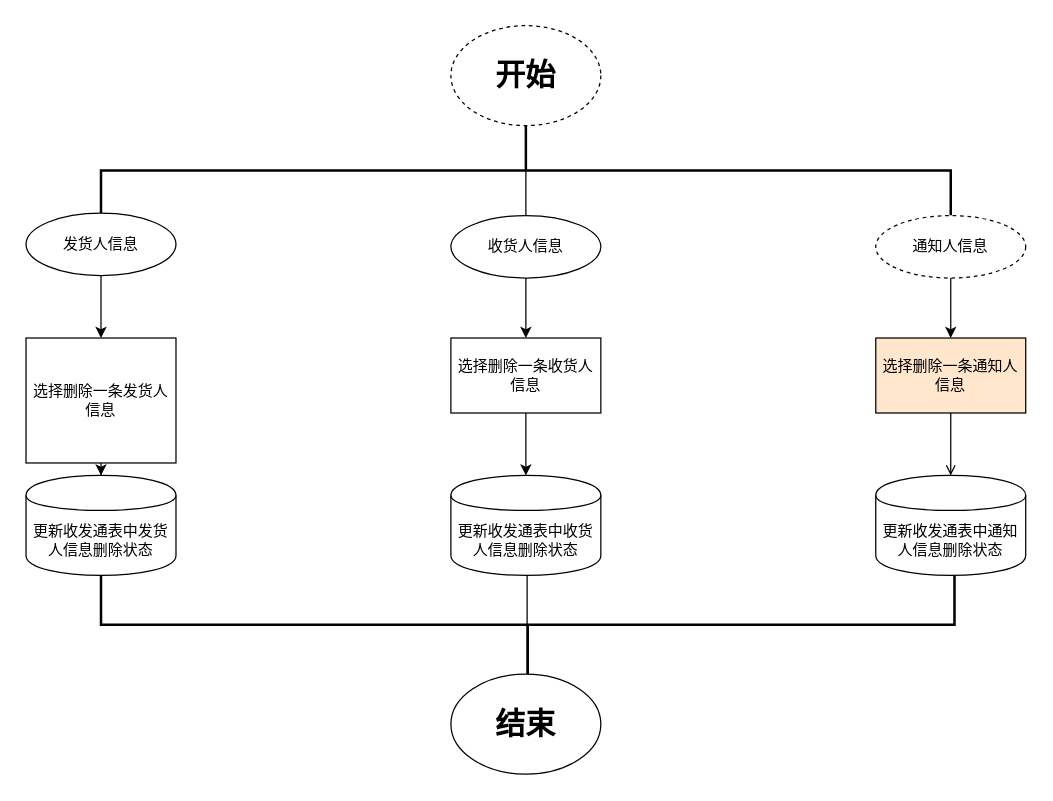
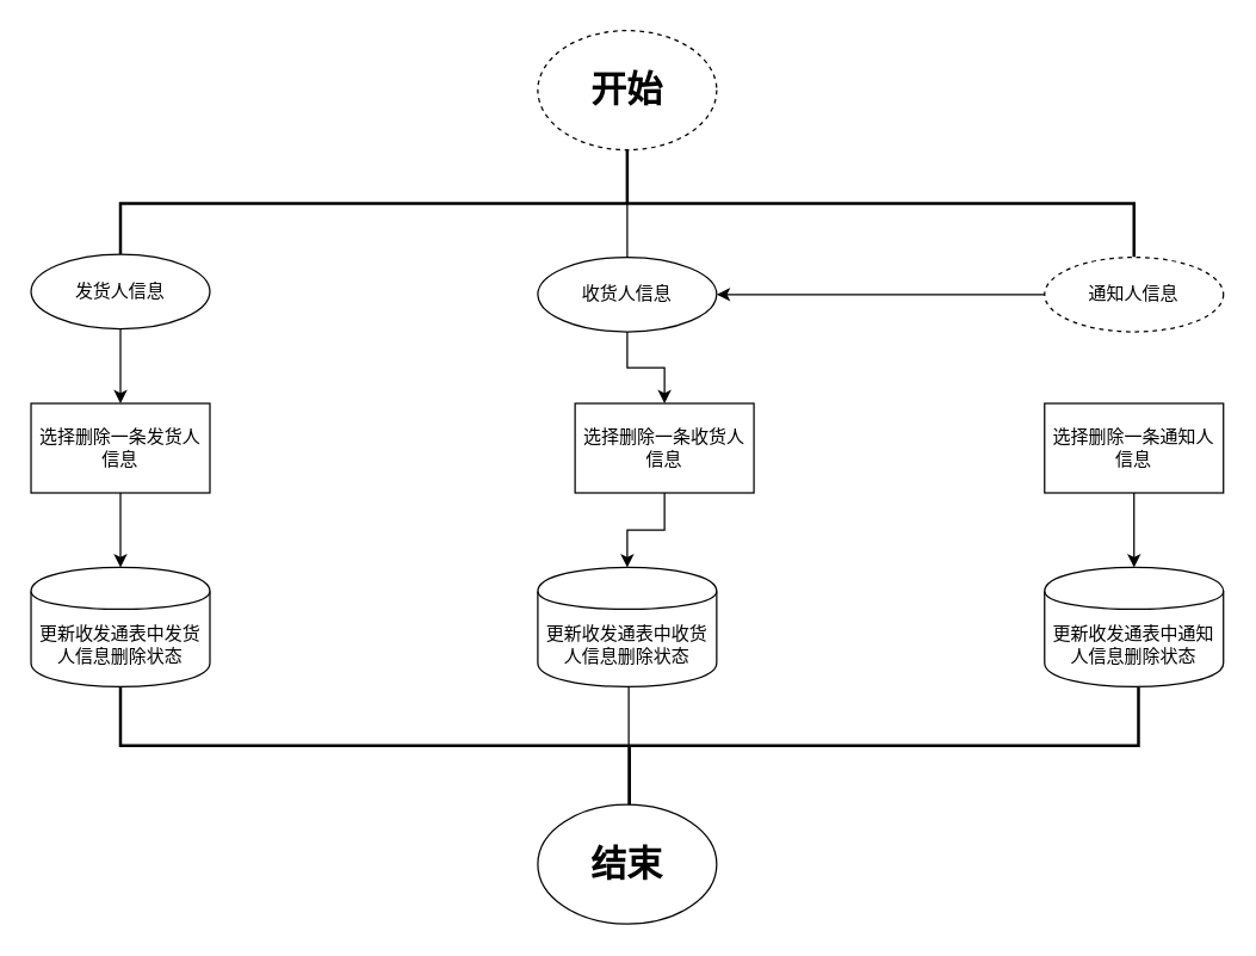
  <mxCell id="0" />
  <mxCell id="1" parent="0" />
  <mxCell id="2" value="&lt;h1&gt;开始&lt;/h1&gt;" style="ellipse;whiteSpace=wrap;html=1;dashed=1;" vertex="1" parent="1"><mxGeometry x="360" y="20" width="120" height="80" as="geometry" /></mxCell>
  <mxCell id="3" value="" style="strokeWidth=2;html=1;shape=mxgraph.flowchart.annotation_2;align=left;pointerEvents=1;direction=south;" vertex="1" parent="1"><mxGeometry x="80" y="100" width="680" height="72" as="geometry" /></mxCell>
  <mxCell id="4" value="" style="edgeStyle=orthogonalEdgeStyle;rounded=0;orthogonalLoop=1;jettySize=auto;html=1;" edge="1" parent="1"><mxGeometry relative="1" as="geometry"><mxPoint x="420" y="136" as="sourcePoint" /><mxPoint x="420" y="195" as="targetPoint" /></mxGeometry></mxCell>
  <mxCell id="5" value="" style="edgeStyle=orthogonalEdgeStyle;rounded=0;orthogonalLoop=1;jettySize=auto;html=1;" edge="1" parent="1" source="6" target="14"><mxGeometry relative="1" as="geometry" /></mxCell>
  <mxCell id="6" value="收货人信息" style="ellipse;whiteSpace=wrap;html=1;" vertex="1" parent="1"><mxGeometry x="360" y="172" width="120" height="50" as="geometry" /></mxCell>
- <mxCell id="7" value="" style="edgeStyle=orthogonalEdgeStyle;rounded=0;orthogonalLoop=1;jettySize=auto;html=1;" edge="1" parent="1" source="8" target="16"><mxGeometry relative="1" as="geometry" /></mxCell>
+ <mxCell id="7" value="" style="edgeStyle=orthogonalEdgeStyle;rounded=0;orthogonalLoop=1;jettySize=auto;html=1;" edge="1" parent="1" source="8" target="6"><mxGeometry relative="1" as="geometry" /></mxCell>
  <mxCell id="8" value="通知人信息" style="ellipse;whiteSpace=wrap;html=1;dashed=1;" vertex="1" parent="1"><mxGeometry x="700" y="172" width="120" height="50" as="geometry" /></mxCell>
  <mxCell id="9" value="" style="edgeStyle=orthogonalEdgeStyle;rounded=0;orthogonalLoop=1;jettySize=auto;html=1;" edge="1" parent="1" source="10" target="12"><mxGeometry relative="1" as="geometry" /></mxCell>
  <mxCell id="10" value="发货人信息" style="ellipse;whiteSpace=wrap;html=1;" vertex="1" parent="1"><mxGeometry x="20" y="170" width="120" height="50" as="geometry" /></mxCell>
  <mxCell id="11" value="" style="edgeStyle=orthogonalEdgeStyle;rounded=0;orthogonalLoop=1;jettySize=auto;html=1;" edge="1" parent="1" source="12" target="17"><mxGeometry relative="1" as="geometry" /></mxCell>
- <mxCell id="12" value="选择删除一条发货人信息" style="rounded=0;whiteSpace=wrap;html=1;" vertex="1" parent="1"><mxGeometry x="20" y="270" width="120" height="100" as="geometry" /></mxCell>
+ <mxCell id="12" value="选择删除一条发货人信息" style="rounded=0;whiteSpace=wrap;html=1;" vertex="1" parent="1"><mxGeometry x="20" y="270" width="120" height="60" as="geometry" /></mxCell>
  <mxCell id="13" value="" style="edgeStyle=orthogonalEdgeStyle;rounded=0;orthogonalLoop=1;jettySize=auto;html=1;" edge="1" parent="1" source="14" target="18"><mxGeometry relative="1" as="geometry" /></mxCell>
- <mxCell id="14" value="&lt;span style=&quot;white-space: normal&quot;&gt;选择删除一条收货人信息&lt;/span&gt;" style="rounded=0;whiteSpace=wrap;html=1;" vertex="1" parent="1"><mxGeometry x="360" y="270" width="120" height="60" as="geometry" /></mxCell>
- <mxCell id="15" value="" style="edgeStyle=orthogonalEdgeStyle;rounded=0;orthogonalLoop=1;jettySize=auto;html=1;endArrow=open;" edge="1" parent="1" source="16" target="19"><mxGeometry relative="1" as="geometry" /></mxCell>
- <mxCell id="16" value="选择删除一条通知人信息" style="rounded=0;whiteSpace=wrap;html=1;fillColor=#ffe6cc;" vertex="1" parent="1"><mxGeometry x="700" y="270" width="120" height="60" as="geometry" /></mxCell>
+ <mxCell id="14" value="&lt;span style=&quot;white-space: normal&quot;&gt;选择删除一条收货人信息&lt;/span&gt;" style="rounded=0;whiteSpace=wrap;html=1;" vertex="1" parent="1"><mxGeometry x="385" y="270" width="120" height="60" as="geometry" /></mxCell>
+ <mxCell id="15" value="" style="edgeStyle=orthogonalEdgeStyle;rounded=0;orthogonalLoop=1;jettySize=auto;html=1;" edge="1" parent="1" source="16" target="19"><mxGeometry relative="1" as="geometry" /></mxCell>
+ <mxCell id="16" value="选择删除一条通知人信息" style="rounded=0;whiteSpace=wrap;html=1;" vertex="1" parent="1"><mxGeometry x="700" y="270" width="120" height="60" as="geometry" /></mxCell>
  <mxCell id="17" value="更新收发通表中发货人信息删除状态" style="shape=cylinder;whiteSpace=wrap;html=1;boundedLbl=1;backgroundOutline=1;" vertex="1" parent="1"><mxGeometry x="20" y="380" width="120" height="80" as="geometry" /></mxCell>
  <mxCell id="18" value="&lt;span style=&quot;white-space: normal&quot;&gt;更新收发通表中收货人信息删除状态&lt;/span&gt;" style="shape=cylinder;whiteSpace=wrap;html=1;boundedLbl=1;backgroundOutline=1;" vertex="1" parent="1"><mxGeometry x="360" y="380" width="120" height="80" as="geometry" /></mxCell>
  <mxCell id="19" value="更新收发通表中通知人信息删除状态" style="shape=cylinder;whiteSpace=wrap;html=1;boundedLbl=1;backgroundOutline=1;" vertex="1" parent="1"><mxGeometry x="700" y="380" width="120" height="80" as="geometry" /></mxCell>
  <mxCell id="20" value="" style="strokeWidth=2;html=1;shape=mxgraph.flowchart.annotation_2;align=left;pointerEvents=1;direction=north;" vertex="1" parent="1"><mxGeometry x="80" y="460" width="683" height="79" as="geometry" /></mxCell>
  <mxCell id="21" value="" style="edgeStyle=orthogonalEdgeStyle;rounded=0;orthogonalLoop=1;jettySize=auto;html=1;" edge="1" parent="1"><mxGeometry relative="1" as="geometry"><mxPoint x="421" y="460" as="sourcePoint" /><mxPoint x="421" y="570" as="targetPoint" /></mxGeometry></mxCell>
  <mxCell id="22" value="&lt;h1&gt;结束&lt;/h1&gt;" style="ellipse;whiteSpace=wrap;html=1;" vertex="1" parent="1"><mxGeometry x="360" y="539" width="120" height="80" as="geometry" /></mxCell>
